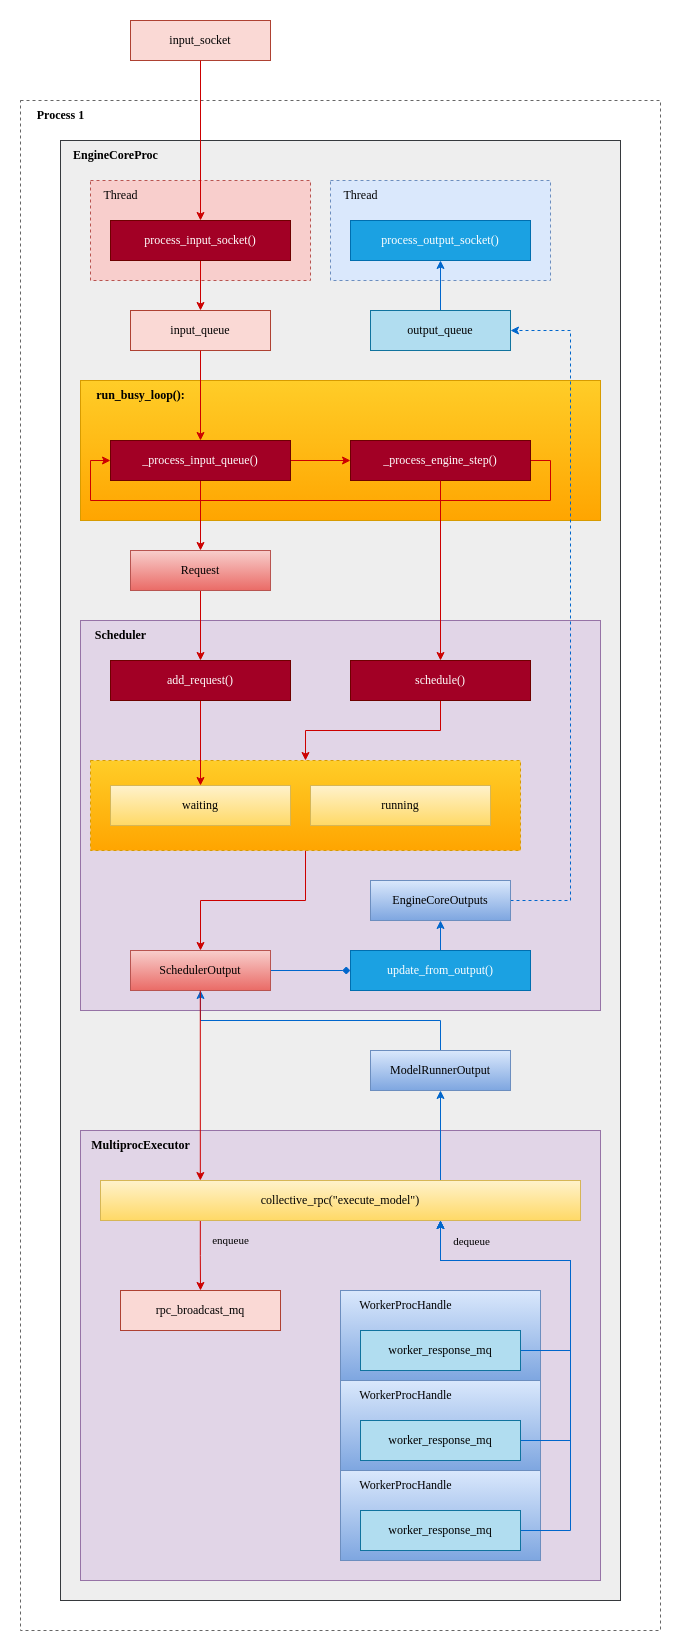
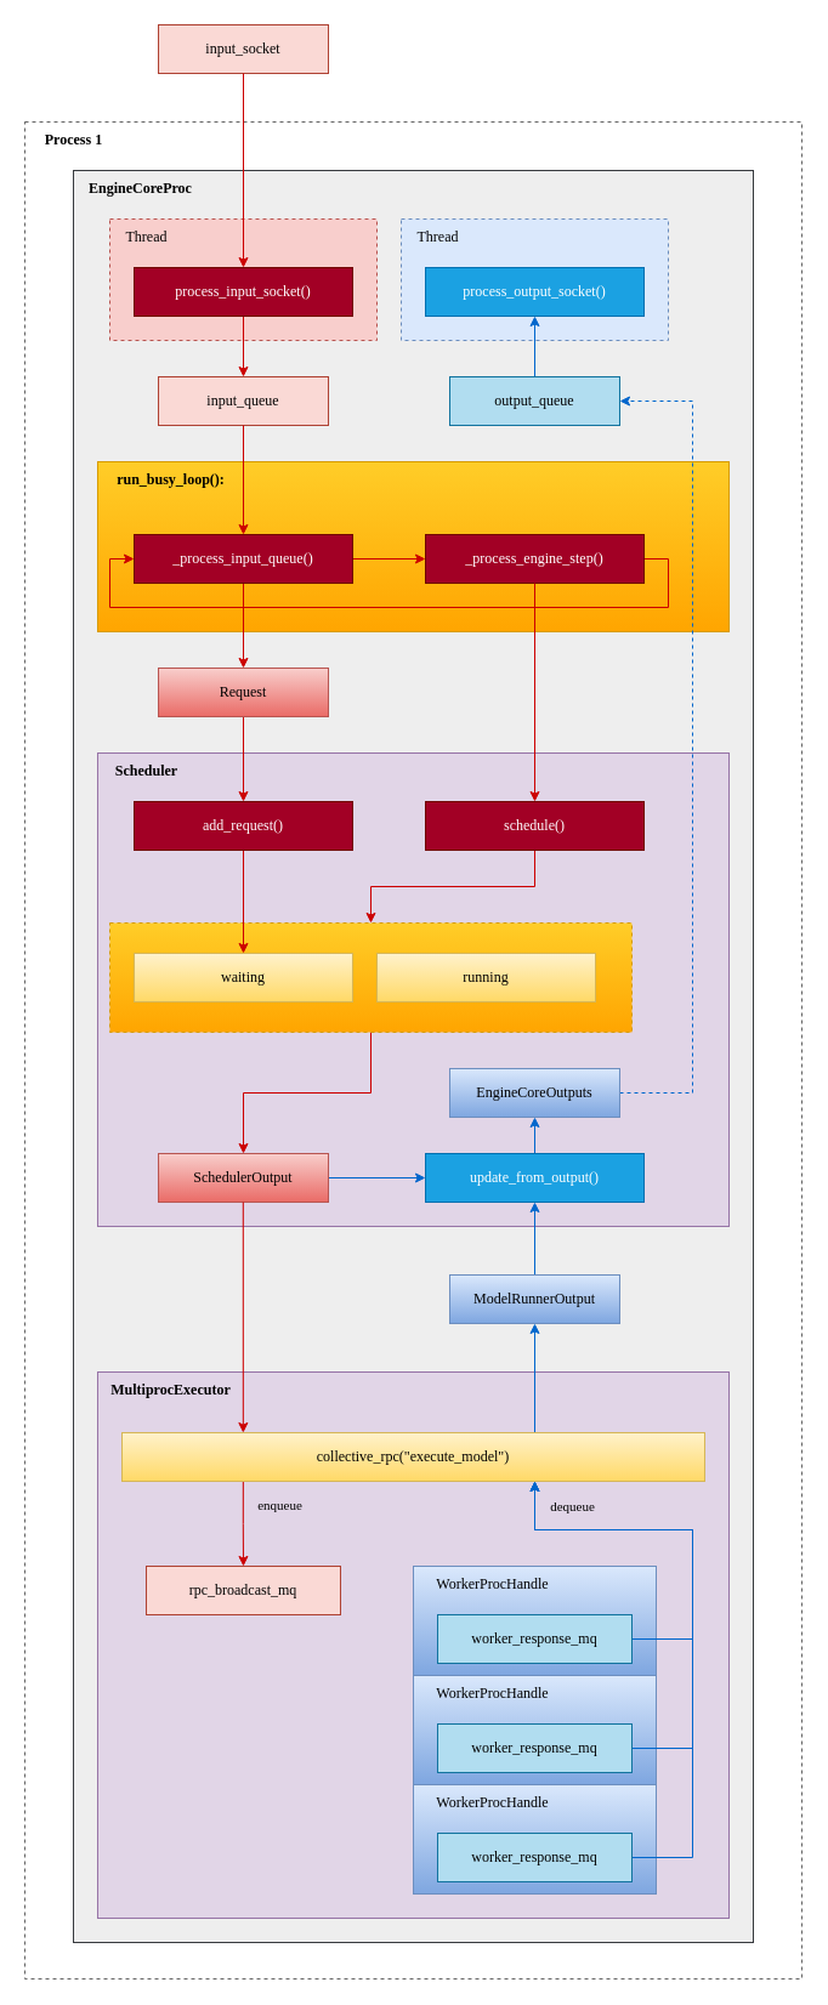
  <mxCell id="0" />
  <mxCell id="1" parent="0" />
  <mxCell id="2" value="" style="rounded=0;whiteSpace=wrap;html=1;fillColor=none;dashed=1;strokeColor=#666666;" parent="1" vertex="1"><mxGeometry x="20" y="100" width="640" height="1530" as="geometry" /></mxCell>
  <mxCell id="3" value="&lt;font face=&quot;Comic Sans MS&quot;&gt;input_socket&lt;/font&gt;" style="rounded=0;whiteSpace=wrap;html=1;fillColor=#fad9d5;strokeColor=#ae4132;" parent="1" vertex="1"><mxGeometry x="130" y="20" width="140" height="40" as="geometry" /></mxCell>
  <mxCell id="4" value="" style="rounded=0;whiteSpace=wrap;html=1;fillColor=#eeeeee;strokeColor=#36393d;" parent="1" vertex="1"><mxGeometry x="60" y="140" width="560" height="1460" as="geometry" /></mxCell>
  <mxCell id="5" value="" style="rounded=0;whiteSpace=wrap;html=1;dashed=1;strokeColor=#b85450;fillColor=#f8cecc;" parent="1" vertex="1"><mxGeometry x="90" y="180" width="220" height="100" as="geometry" /></mxCell>
  <mxCell id="6" value="" style="rounded=0;whiteSpace=wrap;html=1;dashed=1;strokeColor=#6c8ebf;fillColor=#dae8fc;" parent="1" vertex="1"><mxGeometry x="330" y="180" width="220" height="100" as="geometry" /></mxCell>
  <mxCell id="7" style="edgeStyle=orthogonalEdgeStyle;rounded=0;orthogonalLoop=1;jettySize=auto;html=1;exitX=0.5;exitY=1;exitDx=0;exitDy=0;strokeColor=#CC0000;" parent="1" source="3" target="10" edge="1"><mxGeometry relative="1" as="geometry" /></mxCell>
  <mxCell id="8" value="&lt;font face=&quot;Comic Sans MS&quot;&gt;process_output_socket()&lt;/font&gt;" style="rounded=0;whiteSpace=wrap;html=1;fillColor=#1ba1e2;fontColor=#ffffff;strokeColor=#006EAF;" parent="1" vertex="1"><mxGeometry x="350" y="220" width="180" height="40" as="geometry" /></mxCell>
  <mxCell id="9" style="edgeStyle=orthogonalEdgeStyle;rounded=0;orthogonalLoop=1;jettySize=auto;html=1;exitX=0.5;exitY=1;exitDx=0;exitDy=0;entryX=0.5;entryY=0;entryDx=0;entryDy=0;strokeColor=#CC0000;" parent="1" source="10" target="15" edge="1"><mxGeometry relative="1" as="geometry" /></mxCell>
  <mxCell id="10" value="&lt;font face=&quot;Comic Sans MS&quot;&gt;process_input_socket()&lt;/font&gt;" style="rounded=0;whiteSpace=wrap;html=1;fillColor=#a20025;fontColor=#ffffff;strokeColor=#6F0000;" parent="1" vertex="1"><mxGeometry x="110" y="220" width="180" height="40" as="geometry" /></mxCell>
  <mxCell id="11" value="&lt;font face=&quot;Comic Sans MS&quot;&gt;Thread&lt;/font&gt;" style="text;html=1;align=center;verticalAlign=middle;resizable=0;points=[];autosize=1;strokeColor=none;fillColor=none;" parent="1" vertex="1"><mxGeometry x="90" y="180" width="60" height="30" as="geometry" /></mxCell>
  <mxCell id="12" value="&lt;font face=&quot;Comic Sans MS&quot;&gt;Thread&lt;/font&gt;" style="text;html=1;align=center;verticalAlign=middle;resizable=0;points=[];autosize=1;strokeColor=none;fillColor=none;" parent="1" vertex="1"><mxGeometry x="330" y="180" width="60" height="30" as="geometry" /></mxCell>
  <mxCell id="13" style="edgeStyle=orthogonalEdgeStyle;rounded=0;orthogonalLoop=1;jettySize=auto;html=1;entryX=0.5;entryY=1;entryDx=0;entryDy=0;strokeColor=#0066CC;" parent="1" source="14" target="8" edge="1"><mxGeometry relative="1" as="geometry" /></mxCell>
  <mxCell id="14" value="&lt;font face=&quot;Comic Sans MS&quot;&gt;output_queue&lt;/font&gt;" style="rounded=0;whiteSpace=wrap;html=1;fillColor=#b1ddf0;strokeColor=#10739e;" parent="1" vertex="1"><mxGeometry x="370" y="310" width="140" height="40" as="geometry" /></mxCell>
  <mxCell id="15" value="&lt;font face=&quot;Comic Sans MS&quot;&gt;input_queue&lt;/font&gt;" style="rounded=0;whiteSpace=wrap;html=1;fillColor=#fad9d5;strokeColor=#ae4132;" parent="1" vertex="1"><mxGeometry x="130" y="310" width="140" height="40" as="geometry" /></mxCell>
  <mxCell id="16" value="&lt;font face=&quot;Comic Sans MS&quot;&gt;&lt;b&gt;EngineCoreProc&lt;/b&gt;&lt;/font&gt;" style="text;html=1;align=center;verticalAlign=middle;resizable=0;points=[];autosize=1;strokeColor=none;fillColor=none;" parent="1" vertex="1"><mxGeometry x="60" y="140" width="110" height="30" as="geometry" /></mxCell>
  <mxCell id="17" value="" style="rounded=0;whiteSpace=wrap;html=1;fillColor=#ffcd28;strokeColor=#d79b00;gradientColor=#ffa500;" parent="1" vertex="1"><mxGeometry x="80" y="380" width="520" height="140" as="geometry" /></mxCell>
  <mxCell id="18" style="edgeStyle=orthogonalEdgeStyle;rounded=0;orthogonalLoop=1;jettySize=auto;html=1;exitX=0.5;exitY=1;exitDx=0;exitDy=0;strokeColor=#CC0000;" parent="1" source="15" target="22" edge="1"><mxGeometry relative="1" as="geometry" /></mxCell>
  <mxCell id="19" value="&lt;font face=&quot;Comic Sans MS&quot;&gt;&lt;b&gt;run_busy_loop():&lt;/b&gt;&lt;/font&gt;" style="text;html=1;align=center;verticalAlign=middle;resizable=0;points=[];autosize=1;strokeColor=none;fillColor=none;" parent="1" vertex="1"><mxGeometry x="80" y="380" width="120" height="30" as="geometry" /></mxCell>
  <mxCell id="20" style="edgeStyle=orthogonalEdgeStyle;rounded=0;orthogonalLoop=1;jettySize=auto;html=1;exitX=1;exitY=0.5;exitDx=0;exitDy=0;entryX=0;entryY=0.5;entryDx=0;entryDy=0;strokeColor=#CC0000;" parent="1" source="22" target="24" edge="1"><mxGeometry relative="1" as="geometry" /></mxCell>
  <mxCell id="21" style="edgeStyle=orthogonalEdgeStyle;rounded=0;orthogonalLoop=1;jettySize=auto;html=1;exitX=0.5;exitY=1;exitDx=0;exitDy=0;entryX=0.5;entryY=0;entryDx=0;entryDy=0;strokeColor=#CC0000;" parent="1" source="22" target="29" edge="1"><mxGeometry relative="1" as="geometry" /></mxCell>
  <mxCell id="22" value="&lt;font face=&quot;Comic Sans MS&quot;&gt;_process_input_queue()&lt;/font&gt;" style="rounded=0;whiteSpace=wrap;html=1;fillColor=#a20025;fontColor=#ffffff;strokeColor=#6F0000;" parent="1" vertex="1"><mxGeometry x="110" y="440" width="180" height="40" as="geometry" /></mxCell>
  <mxCell id="23" style="edgeStyle=orthogonalEdgeStyle;rounded=0;orthogonalLoop=1;jettySize=auto;html=1;exitX=1;exitY=0.5;exitDx=0;exitDy=0;entryX=0;entryY=0.5;entryDx=0;entryDy=0;strokeColor=#CC0000;" parent="1" source="24" target="22" edge="1"><mxGeometry relative="1" as="geometry"><Array as="points"><mxPoint x="550" y="460" /><mxPoint x="550" y="500" /><mxPoint x="90" y="500" /><mxPoint x="90" y="460" /></Array></mxGeometry></mxCell>
  <mxCell id="24" value="&lt;font face=&quot;Comic Sans MS&quot;&gt;_process_engine_step()&lt;/font&gt;" style="rounded=0;whiteSpace=wrap;html=1;fillColor=#a20025;fontColor=#ffffff;strokeColor=#6F0000;" parent="1" vertex="1"><mxGeometry x="350" y="440" width="180" height="40" as="geometry" /></mxCell>
  <mxCell id="25" value="" style="rounded=0;whiteSpace=wrap;html=1;strokeColor=#9673a6;fillColor=#e1d5e7;" parent="1" vertex="1"><mxGeometry x="80" y="620" width="520" height="390" as="geometry" /></mxCell>
  <mxCell id="26" style="edgeStyle=orthogonalEdgeStyle;rounded=0;orthogonalLoop=1;jettySize=auto;html=1;strokeColor=#CC0000;" parent="1" source="24" target="38" edge="1"><mxGeometry relative="1" as="geometry" /></mxCell>
  <mxCell id="27" value="&lt;font face=&quot;Comic Sans MS&quot;&gt;&lt;b&gt;Scheduler&lt;/b&gt;&lt;/font&gt;" style="text;html=1;align=center;verticalAlign=middle;resizable=0;points=[];autosize=1;strokeColor=none;fillColor=none;" parent="1" vertex="1"><mxGeometry x="80" y="620" width="80" height="30" as="geometry" /></mxCell>
  <mxCell id="28" style="edgeStyle=orthogonalEdgeStyle;rounded=0;orthogonalLoop=1;jettySize=auto;html=1;exitX=0.5;exitY=1;exitDx=0;exitDy=0;strokeColor=#CC0000;" parent="1" source="29" target="33" edge="1"><mxGeometry relative="1" as="geometry" /></mxCell>
  <mxCell id="29" value="&lt;font face=&quot;Comic Sans MS&quot;&gt;Request&lt;/font&gt;" style="rounded=0;whiteSpace=wrap;html=1;fillColor=#f8cecc;gradientColor=#ea6b66;strokeColor=#b85450;" parent="1" vertex="1"><mxGeometry x="130" y="550" width="140" height="40" as="geometry" /></mxCell>
  <mxCell id="30" style="edgeStyle=orthogonalEdgeStyle;rounded=0;orthogonalLoop=1;jettySize=auto;html=1;exitX=0.5;exitY=1;exitDx=0;exitDy=0;entryX=0.5;entryY=0;entryDx=0;entryDy=0;strokeColor=#CC0000;" parent="1" source="31" target="43" edge="1"><mxGeometry relative="1" as="geometry" /></mxCell>
  <mxCell id="31" value="" style="rounded=0;whiteSpace=wrap;html=1;dashed=1;strokeColor=#d79b00;fillColor=#ffcd28;gradientColor=#ffa500;" parent="1" vertex="1"><mxGeometry x="90" y="760" width="430" height="90" as="geometry" /></mxCell>
  <mxCell id="32" style="edgeStyle=orthogonalEdgeStyle;rounded=0;orthogonalLoop=1;jettySize=auto;html=1;exitX=0.5;exitY=1;exitDx=0;exitDy=0;strokeColor=#CC0000;" parent="1" source="33" target="34" edge="1"><mxGeometry relative="1" as="geometry" /></mxCell>
  <mxCell id="33" value="&lt;font face=&quot;Comic Sans MS&quot;&gt;add_request()&lt;/font&gt;" style="rounded=0;whiteSpace=wrap;html=1;fillColor=#a20025;fontColor=#ffffff;strokeColor=#6F0000;" parent="1" vertex="1"><mxGeometry x="110" y="660" width="180" height="40" as="geometry" /></mxCell>
  <mxCell id="34" value="&lt;font face=&quot;Comic Sans MS&quot;&gt;waiting&lt;/font&gt;" style="rounded=0;whiteSpace=wrap;html=1;fillColor=#fff2cc;strokeColor=#d6b656;gradientColor=#ffd966;" parent="1" vertex="1"><mxGeometry x="110" y="785" width="180" height="40" as="geometry" /></mxCell>
  <mxCell id="35" style="edgeStyle=orthogonalEdgeStyle;rounded=0;orthogonalLoop=1;jettySize=auto;html=1;exitX=1;exitY=0.5;exitDx=0;exitDy=0;entryX=1;entryY=0.5;entryDx=0;entryDy=0;strokeColor=#0066CC;dashed=1;" parent="1" source="36" target="14" edge="1"><mxGeometry relative="1" as="geometry"><Array as="points"><mxPoint x="570" y="900" /><mxPoint x="570" y="330" /></Array></mxGeometry></mxCell>
  <mxCell id="36" value="&lt;font face=&quot;Comic Sans MS&quot;&gt;EngineCoreOutputs&lt;/font&gt;" style="rounded=0;whiteSpace=wrap;html=1;fillColor=#dae8fc;gradientColor=#7ea6e0;strokeColor=#6c8ebf;" parent="1" vertex="1"><mxGeometry x="370" y="880" width="140" height="40" as="geometry" /></mxCell>
  <mxCell id="37" style="edgeStyle=orthogonalEdgeStyle;rounded=0;orthogonalLoop=1;jettySize=auto;html=1;exitX=0.5;exitY=1;exitDx=0;exitDy=0;entryX=0.5;entryY=0;entryDx=0;entryDy=0;strokeColor=#CC0000;" parent="1" source="38" target="31" edge="1"><mxGeometry relative="1" as="geometry" /></mxCell>
  <mxCell id="38" value="&lt;font face=&quot;Comic Sans MS&quot;&gt;schedule()&lt;/font&gt;" style="rounded=0;whiteSpace=wrap;html=1;fillColor=#a20025;fontColor=#ffffff;strokeColor=#6F0000;" parent="1" vertex="1"><mxGeometry x="350" y="660" width="180" height="40" as="geometry" /></mxCell>
  <mxCell id="39" style="edgeStyle=orthogonalEdgeStyle;rounded=0;orthogonalLoop=1;jettySize=auto;html=1;exitX=0.5;exitY=0;exitDx=0;exitDy=0;entryX=0.5;entryY=1;entryDx=0;entryDy=0;strokeColor=#0066CC;" parent="1" source="40" target="36" edge="1"><mxGeometry relative="1" as="geometry" /></mxCell>
  <mxCell id="40" value="&lt;font face=&quot;Comic Sans MS&quot;&gt;update_from_output()&lt;/font&gt;" style="rounded=0;whiteSpace=wrap;html=1;fillColor=#1ba1e2;fontColor=#ffffff;strokeColor=#006EAF;" parent="1" vertex="1"><mxGeometry x="350" y="950" width="180" height="40" as="geometry" /></mxCell>
  <mxCell id="41" value="&lt;font face=&quot;Comic Sans MS&quot;&gt;running&lt;/font&gt;" style="rounded=0;whiteSpace=wrap;html=1;fillColor=#fff2cc;strokeColor=#d6b656;gradientColor=#ffd966;" parent="1" vertex="1"><mxGeometry x="310" y="785" width="180" height="40" as="geometry" /></mxCell>
- <mxCell id="42" style="edgeStyle=orthogonalEdgeStyle;rounded=0;orthogonalLoop=1;jettySize=auto;html=1;exitX=1;exitY=0.5;exitDx=0;exitDy=0;entryX=0;entryY=0.5;entryDx=0;entryDy=0;strokeColor=#0066CC;endArrow=diamond;" parent="1" source="43" target="40" edge="1"><mxGeometry relative="1" as="geometry" /></mxCell>
+ <mxCell id="42" style="edgeStyle=orthogonalEdgeStyle;rounded=0;orthogonalLoop=1;jettySize=auto;html=1;exitX=1;exitY=0.5;exitDx=0;exitDy=0;entryX=0;entryY=0.5;entryDx=0;entryDy=0;strokeColor=#0066CC;" parent="1" source="43" target="40" edge="1"><mxGeometry relative="1" as="geometry" /></mxCell>
  <mxCell id="43" value="&lt;font face=&quot;Comic Sans MS&quot;&gt;SchedulerOutput&lt;/font&gt;" style="rounded=0;whiteSpace=wrap;html=1;fillColor=#f8cecc;gradientColor=#ea6b66;strokeColor=#b85450;" parent="1" vertex="1"><mxGeometry x="130" y="950" width="140" height="40" as="geometry" /></mxCell>
- <mxCell id="44" style="edgeStyle=orthogonalEdgeStyle;rounded=0;orthogonalLoop=1;jettySize=auto;html=1;exitX=0.5;exitY=0;exitDx=0;exitDy=0;strokeColor=#0066CC;" parent="1" source="45" target="43" edge="1"><mxGeometry relative="1" as="geometry" /></mxCell>
+ <mxCell id="44" style="edgeStyle=orthogonalEdgeStyle;rounded=0;orthogonalLoop=1;jettySize=auto;html=1;exitX=0.5;exitY=0;exitDx=0;exitDy=0;entryX=0.5;entryY=1;entryDx=0;entryDy=0;strokeColor=#0066CC;" parent="1" source="45" target="40" edge="1"><mxGeometry relative="1" as="geometry" /></mxCell>
  <mxCell id="45" value="&lt;font face=&quot;Comic Sans MS&quot;&gt;ModelRunnerOutput&lt;/font&gt;" style="rounded=0;whiteSpace=wrap;html=1;fillColor=#dae8fc;gradientColor=#7ea6e0;strokeColor=#6c8ebf;" parent="1" vertex="1"><mxGeometry x="370" y="1050" width="140" height="40" as="geometry" /></mxCell>
  <mxCell id="46" value="" style="rounded=0;whiteSpace=wrap;html=1;fillColor=#e1d5e7;strokeColor=#9673a6;" parent="1" vertex="1"><mxGeometry x="80" y="1130" width="520" height="450" as="geometry" /></mxCell>
  <mxCell id="47" style="edgeStyle=orthogonalEdgeStyle;rounded=0;orthogonalLoop=1;jettySize=auto;html=1;exitX=0.5;exitY=1;exitDx=0;exitDy=0;entryX=0.208;entryY=0.001;entryDx=0;entryDy=0;entryPerimeter=0;strokeColor=#CC0000;" parent="1" source="43" target="52" edge="1"><mxGeometry relative="1" as="geometry"><Array as="points"><mxPoint x="200" y="1180" /></Array></mxGeometry></mxCell>
  <mxCell id="48" value="&lt;font face=&quot;Comic Sans MS&quot;&gt;&lt;b&gt;MultiprocExecutor&lt;/b&gt;&lt;/font&gt;" style="text;html=1;align=center;verticalAlign=middle;resizable=0;points=[];autosize=1;strokeColor=none;fillColor=none;" parent="1" vertex="1"><mxGeometry x="75" y="1130" width="130" height="30" as="geometry" /></mxCell>
  <mxCell id="49" style="edgeStyle=orthogonalEdgeStyle;rounded=0;orthogonalLoop=1;jettySize=auto;html=1;exitX=0.208;exitY=0.994;exitDx=0;exitDy=0;entryX=0.5;entryY=0;entryDx=0;entryDy=0;exitPerimeter=0;strokeColor=#CC0000;" parent="1" source="52" target="53" edge="1"><mxGeometry relative="1" as="geometry" /></mxCell>
  <mxCell id="50" value="&lt;font face=&quot;Comic Sans MS&quot;&gt;enqueue&lt;/font&gt;" style="edgeLabel;html=1;align=center;verticalAlign=middle;resizable=0;points=[];labelBackgroundColor=none;" parent="49" vertex="1" connectable="0"><mxGeometry x="-0.087" relative="1" as="geometry"><mxPoint x="30" y="-12" as="offset" /></mxGeometry></mxCell>
  <mxCell id="51" style="edgeStyle=orthogonalEdgeStyle;rounded=0;orthogonalLoop=1;jettySize=auto;html=1;exitX=0.75;exitY=0;exitDx=0;exitDy=0;entryX=0.5;entryY=1;entryDx=0;entryDy=0;strokeColor=#0066CC;" parent="1" source="52" target="45" edge="1"><mxGeometry relative="1" as="geometry"><Array as="points"><mxPoint x="440" y="1180" /></Array></mxGeometry></mxCell>
  <mxCell id="52" value="&lt;font face=&quot;Comic Sans MS&quot;&gt;collective_rpc(&quot;execute_model&quot;)&lt;/font&gt;" style="rounded=0;whiteSpace=wrap;html=1;fillColor=#fff2cc;strokeColor=#d6b656;gradientColor=#ffd966;" parent="1" vertex="1"><mxGeometry x="100" y="1180" width="480" height="40" as="geometry" /></mxCell>
  <mxCell id="53" value="&lt;font face=&quot;Comic Sans MS&quot;&gt;rpc_broadcast_mq&lt;/font&gt;" style="rounded=0;whiteSpace=wrap;html=1;fillColor=#fad9d5;strokeColor=#ae4132;" parent="1" vertex="1"><mxGeometry x="120" y="1290" width="160" height="40" as="geometry" /></mxCell>
  <mxCell id="54" value="" style="rounded=0;whiteSpace=wrap;html=1;fillColor=#dae8fc;strokeColor=#6c8ebf;gradientColor=#7ea6e0;" parent="1" vertex="1"><mxGeometry x="340" y="1290" width="200" height="90" as="geometry" /></mxCell>
  <mxCell id="55" style="edgeStyle=orthogonalEdgeStyle;rounded=0;orthogonalLoop=1;jettySize=auto;html=1;exitX=1;exitY=0.5;exitDx=0;exitDy=0;strokeColor=#0066CC;" parent="1" source="56" edge="1"><mxGeometry relative="1" as="geometry"><mxPoint x="440" y="1220" as="targetPoint" /><Array as="points"><mxPoint x="570" y="1350" /><mxPoint x="570" y="1260" /><mxPoint x="440" y="1260" /></Array></mxGeometry></mxCell>
  <mxCell id="56" value="&lt;font face=&quot;Comic Sans MS&quot;&gt;worker_response_mq&lt;/font&gt;" style="rounded=0;whiteSpace=wrap;html=1;fillColor=#b1ddf0;strokeColor=#10739e;" parent="1" vertex="1"><mxGeometry x="360" y="1330" width="160" height="40" as="geometry" /></mxCell>
  <mxCell id="57" value="&lt;font face=&quot;Comic Sans MS&quot;&gt;WorkerProcHandle&lt;/font&gt;" style="text;html=1;align=center;verticalAlign=middle;resizable=0;points=[];autosize=1;strokeColor=none;fillColor=none;" parent="1" vertex="1"><mxGeometry x="340" y="1290" width="130" height="30" as="geometry" /></mxCell>
  <mxCell id="58" value="" style="rounded=0;whiteSpace=wrap;html=1;fillColor=#dae8fc;strokeColor=#6c8ebf;gradientColor=#7ea6e0;" parent="1" vertex="1"><mxGeometry x="340" y="1380" width="200" height="90" as="geometry" /></mxCell>
  <mxCell id="59" style="edgeStyle=orthogonalEdgeStyle;rounded=0;orthogonalLoop=1;jettySize=auto;html=1;exitX=1;exitY=0.5;exitDx=0;exitDy=0;strokeColor=#0066CC;" parent="1" source="60" edge="1"><mxGeometry relative="1" as="geometry"><mxPoint x="440" y="1220" as="targetPoint" /><Array as="points"><mxPoint x="570" y="1440" /><mxPoint x="570" y="1260" /><mxPoint x="440" y="1260" /></Array></mxGeometry></mxCell>
  <mxCell id="60" value="&lt;font face=&quot;Comic Sans MS&quot;&gt;worker_response_mq&lt;/font&gt;" style="rounded=0;whiteSpace=wrap;html=1;fillColor=#b1ddf0;strokeColor=#10739e;" parent="1" vertex="1"><mxGeometry x="360" y="1420" width="160" height="40" as="geometry" /></mxCell>
  <mxCell id="61" value="&lt;font face=&quot;Comic Sans MS&quot;&gt;WorkerProcHandle&lt;/font&gt;" style="text;html=1;align=center;verticalAlign=middle;resizable=0;points=[];autosize=1;strokeColor=none;fillColor=none;" parent="1" vertex="1"><mxGeometry x="340" y="1380" width="130" height="30" as="geometry" /></mxCell>
  <mxCell id="62" value="" style="rounded=0;whiteSpace=wrap;html=1;fillColor=#dae8fc;strokeColor=#6c8ebf;gradientColor=#7ea6e0;" parent="1" vertex="1"><mxGeometry x="340" y="1470" width="200" height="90" as="geometry" /></mxCell>
  <mxCell id="63" style="edgeStyle=orthogonalEdgeStyle;rounded=0;orthogonalLoop=1;jettySize=auto;html=1;exitX=1;exitY=0.5;exitDx=0;exitDy=0;strokeColor=#0066CC;" parent="1" source="65" edge="1"><mxGeometry relative="1" as="geometry"><mxPoint x="440" y="1220" as="targetPoint" /><Array as="points"><mxPoint x="570" y="1530" /><mxPoint x="570" y="1260" /><mxPoint x="440" y="1260" /></Array></mxGeometry></mxCell>
  <mxCell id="64" value="&lt;font face=&quot;Comic Sans MS&quot;&gt;dequeue&lt;/font&gt;" style="edgeLabel;html=1;align=center;verticalAlign=middle;resizable=0;points=[];labelBackgroundColor=none;" parent="63" vertex="1" connectable="0"><mxGeometry x="0.583" relative="1" as="geometry"><mxPoint x="-32" y="-20" as="offset" /></mxGeometry></mxCell>
  <mxCell id="65" value="&lt;font face=&quot;Comic Sans MS&quot;&gt;worker_response_mq&lt;/font&gt;" style="rounded=0;whiteSpace=wrap;html=1;fillColor=#b1ddf0;strokeColor=#10739e;" parent="1" vertex="1"><mxGeometry x="360" y="1510" width="160" height="40" as="geometry" /></mxCell>
  <mxCell id="66" value="&lt;font face=&quot;Comic Sans MS&quot;&gt;WorkerProcHandle&lt;/font&gt;" style="text;html=1;align=center;verticalAlign=middle;resizable=0;points=[];autosize=1;strokeColor=none;fillColor=none;" parent="1" vertex="1"><mxGeometry x="340" y="1470" width="130" height="30" as="geometry" /></mxCell>
  <mxCell id="67" value="&lt;font face=&quot;Comic Sans MS&quot;&gt;&lt;b&gt;Process 1&lt;/b&gt;&lt;/font&gt;" style="text;html=1;align=center;verticalAlign=middle;resizable=0;points=[];autosize=1;strokeColor=none;fillColor=none;" parent="1" vertex="1"><mxGeometry x="20" y="100" width="80" height="30" as="geometry" /></mxCell>
